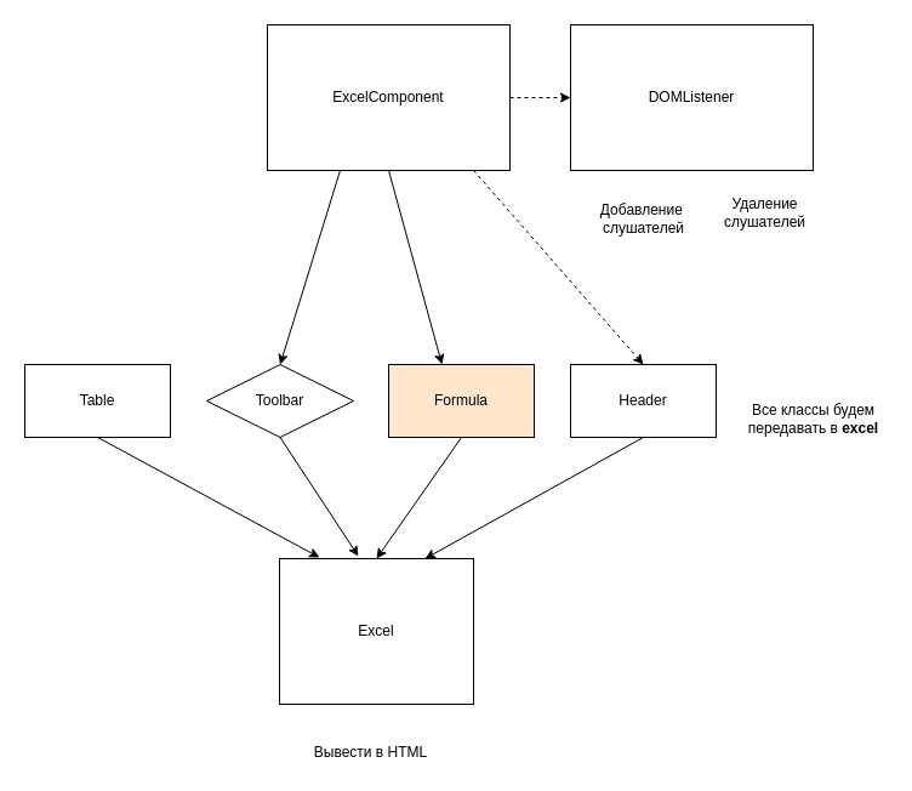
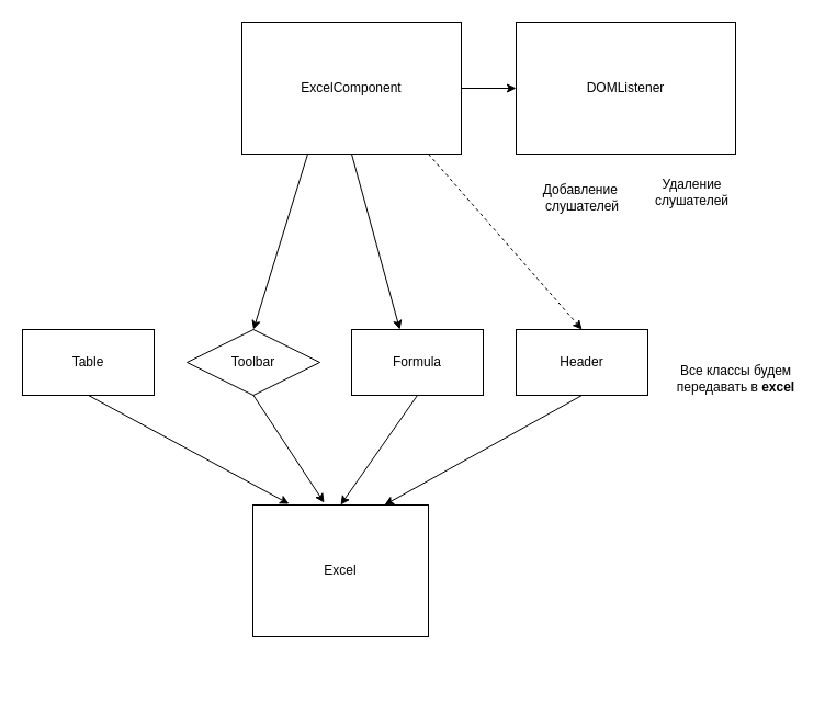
  <mxCell id="0" />
  <mxCell id="1" parent="0" />
  <mxCell id="2" value="DOMListener" style="rounded=0;whiteSpace=wrap;html=1;shadow=0;" vertex="1" parent="1"><mxGeometry x="470" y="20" width="200" height="120" as="geometry" /></mxCell>
- <mxCell id="3" style="edgeStyle=orthogonalEdgeStyle;rounded=0;orthogonalLoop=1;jettySize=auto;html=1;entryX=0;entryY=0.5;entryDx=0;entryDy=0;dashed=1;" edge="1" parent="1" source="4" target="2"><mxGeometry relative="1" as="geometry" /></mxCell>
+ <mxCell id="3" style="edgeStyle=orthogonalEdgeStyle;rounded=0;orthogonalLoop=1;jettySize=auto;html=1;entryX=0;entryY=0.5;entryDx=0;entryDy=0;" edge="1" parent="1" source="4" target="2"><mxGeometry relative="1" as="geometry" /></mxCell>
  <mxCell id="4" value="ExcelComponent" style="rounded=0;whiteSpace=wrap;html=1;shadow=0;sketch=0;glass=0;" vertex="1" parent="1"><mxGeometry x="220" y="20" width="200" height="120" as="geometry" /></mxCell>
  <mxCell id="5" value="Добавление&amp;nbsp;&lt;br&gt;слушателей" style="text;html=1;align=center;verticalAlign=middle;resizable=0;points=[];autosize=1;" vertex="1" parent="1"><mxGeometry x="485" y="165" width="90" height="30" as="geometry" /></mxCell>
  <mxCell id="6" value="Удаление &lt;br&gt;слушателей" style="text;html=1;align=center;verticalAlign=middle;resizable=0;points=[];autosize=1;" vertex="1" parent="1"><mxGeometry x="590" y="160" width="80" height="30" as="geometry" /></mxCell>
  <mxCell id="7" value="Table" style="rounded=0;whiteSpace=wrap;html=1;shadow=0;glass=0;sketch=0;align=center;" vertex="1" parent="1"><mxGeometry x="20" y="300" width="120" height="60" as="geometry" /></mxCell>
  <mxCell id="8" value="Toolbar" style="rhombus;whiteSpace=wrap;html=1;shadow=0;glass=0;sketch=0;align=center;" vertex="1" parent="1"><mxGeometry x="170" y="300" width="121" height="60" as="geometry" /></mxCell>
- <mxCell id="9" value="Formula" style="rounded=0;whiteSpace=wrap;html=1;shadow=0;glass=0;sketch=0;align=center;fillColor=#ffe6cc;" vertex="1" parent="1"><mxGeometry x="320" y="300" width="120" height="60" as="geometry" /></mxCell>
+ <mxCell id="9" value="Formula" style="rounded=0;whiteSpace=wrap;html=1;shadow=0;glass=0;sketch=0;align=center;" vertex="1" parent="1"><mxGeometry x="320" y="300" width="120" height="60" as="geometry" /></mxCell>
  <mxCell id="10" value="Header" style="rounded=0;whiteSpace=wrap;html=1;shadow=0;glass=0;sketch=0;align=center;" vertex="1" parent="1"><mxGeometry x="470" y="300" width="120" height="60" as="geometry" /></mxCell>
  <mxCell id="11" value="" style="endArrow=classic;html=1;entryX=0.5;entryY=0;entryDx=0;entryDy=0;exitX=0.3;exitY=1;exitDx=0;exitDy=0;exitPerimeter=0;" edge="1" parent="1" source="4" target="8"><mxGeometry width="50" height="50" relative="1" as="geometry"><mxPoint x="342" y="153" as="sourcePoint" /><mxPoint x="120" y="310.96" as="targetPoint" /></mxGeometry></mxCell>
  <mxCell id="12" value="" style="endArrow=classic;html=1;entryX=0.5;entryY=0;entryDx=0;entryDy=0;exitX=0.5;exitY=1;exitDx=0;exitDy=0;" edge="1" parent="1" source="4"><mxGeometry width="50" height="50" relative="1" as="geometry"><mxPoint x="364" y="142" as="sourcePoint" /><mxPoint x="364" y="300" as="targetPoint" /></mxGeometry></mxCell>
  <mxCell id="13" value="" style="endArrow=classic;html=1;entryX=0.5;entryY=0;entryDx=0;entryDy=0;exitX=0.85;exitY=1;exitDx=0;exitDy=0;exitPerimeter=0;dashed=1;" edge="1" parent="1" source="4" target="10"><mxGeometry width="50" height="50" relative="1" as="geometry"><mxPoint x="505.5" y="137" as="sourcePoint" /><mxPoint x="406" y="297" as="targetPoint" /></mxGeometry></mxCell>
  <mxCell id="14" value="Excel" style="rounded=0;whiteSpace=wrap;html=1;shadow=0;glass=0;sketch=0;align=center;" vertex="1" parent="1"><mxGeometry x="230" y="460" width="160" height="120" as="geometry" /></mxCell>
  <mxCell id="15" value="" style="endArrow=classic;html=1;exitX=0.5;exitY=1;exitDx=0;exitDy=0;entryX=0.206;entryY=-0.008;entryDx=0;entryDy=0;entryPerimeter=0;" edge="1" parent="1" source="7" target="14"><mxGeometry width="50" height="50" relative="1" as="geometry"><mxPoint x="100" y="440" as="sourcePoint" /><mxPoint x="270" y="440" as="targetPoint" /></mxGeometry></mxCell>
  <mxCell id="16" value="Все классы будем&lt;br&gt;передавать в &lt;b&gt;excel&lt;/b&gt;" style="text;html=1;align=center;verticalAlign=middle;resizable=0;points=[];autosize=1;" vertex="1" parent="1"><mxGeometry x="610" y="330" width="120" height="30" as="geometry" /></mxCell>
  <mxCell id="17" value="" style="endArrow=classic;html=1;exitX=0.5;exitY=1;exitDx=0;exitDy=0;" edge="1" parent="1" source="8"><mxGeometry width="50" height="50" relative="1" as="geometry"><mxPoint x="230" y="350" as="sourcePoint" /><mxPoint x="295" y="458" as="targetPoint" /></mxGeometry></mxCell>
  <mxCell id="18" value="" style="endArrow=classic;html=1;exitX=0.5;exitY=1;exitDx=0;exitDy=0;entryX=0.5;entryY=0;entryDx=0;entryDy=0;" edge="1" parent="1" source="9" target="14"><mxGeometry width="50" height="50" relative="1" as="geometry"><mxPoint x="360" y="351" as="sourcePoint" /><mxPoint x="424.46" y="448.96" as="targetPoint" /></mxGeometry></mxCell>
  <mxCell id="19" value="" style="endArrow=classic;html=1;exitX=0.5;exitY=1;exitDx=0;exitDy=0;entryX=0.75;entryY=0;entryDx=0;entryDy=0;" edge="1" parent="1" source="10" target="14"><mxGeometry width="50" height="50" relative="1" as="geometry"><mxPoint x="529" y="348" as="sourcePoint" /><mxPoint x="459" y="448" as="targetPoint" /></mxGeometry></mxCell>
- <mxCell id="20" value="Вывести в HTML" style="text;html=1;align=center;verticalAlign=middle;resizable=0;points=[];autosize=1;" vertex="1" parent="1"><mxGeometry x="250" y="610" width="110" height="20" as="geometry" /></mxCell>
